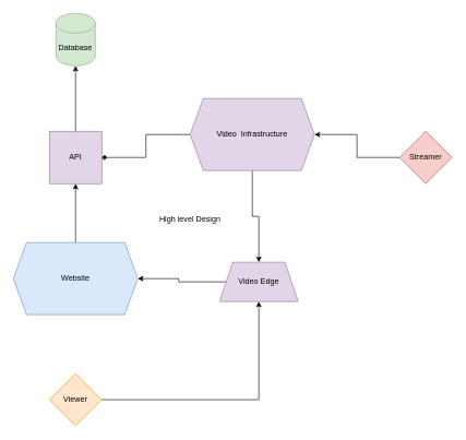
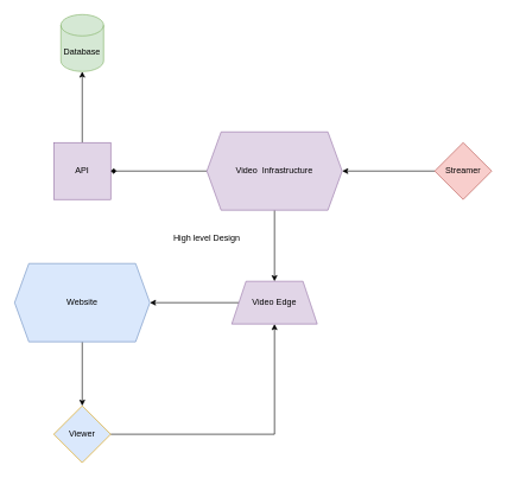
  <mxCell id="0" />
  <mxCell id="1" parent="0" />
- <mxCell id="2" style="edgeStyle=orthogonalEdgeStyle;rounded=0;orthogonalLoop=1;jettySize=auto;html=1;entryX=0.5;entryY=1;entryDx=0;entryDy=0;" edge="1" parent="1" source="3" target="5"><mxGeometry relative="1" as="geometry" /></mxCell>
+ <mxCell id="2" style="edgeStyle=orthogonalEdgeStyle;rounded=0;orthogonalLoop=1;jettySize=auto;html=1;" edge="1" parent="1" source="3" target="7"><mxGeometry relative="1" as="geometry" /></mxCell>
  <mxCell id="3" value="Website" style="shape=hexagon;perimeter=hexagonPerimeter2;whiteSpace=wrap;html=1;fixedSize=1;fillColor=#dae8fc;strokeColor=#6c8ebf;" vertex="1" parent="1"><mxGeometry x="20" y="370" width="190" height="110" as="geometry" /></mxCell>
  <mxCell id="4" style="edgeStyle=orthogonalEdgeStyle;rounded=0;orthogonalLoop=1;jettySize=auto;html=1;entryX=0.5;entryY=1;entryDx=0;entryDy=0;entryPerimeter=0;" edge="1" parent="1" source="5" target="10"><mxGeometry relative="1" as="geometry" /></mxCell>
  <mxCell id="5" value="API" style="whiteSpace=wrap;html=1;aspect=fixed;fillColor=#e1d5e7;strokeColor=#9673a6;" vertex="1" parent="1"><mxGeometry x="75" y="200" width="80" height="80" as="geometry" /></mxCell>
  <mxCell id="6" style="edgeStyle=orthogonalEdgeStyle;rounded=0;orthogonalLoop=1;jettySize=auto;html=1;" edge="1" parent="1" source="7" target="16"><mxGeometry relative="1" as="geometry" /></mxCell>
- <mxCell id="7" value="Viewer" style="rhombus;whiteSpace=wrap;html=1;fillColor=#ffe6cc;strokeColor=#d79b00;" vertex="1" parent="1"><mxGeometry x="75" y="570" width="80" height="80" as="geometry" /></mxCell>
+ <mxCell id="7" value="Viewer" style="rhombus;whiteSpace=wrap;html=1;fillColor=#dae8fc;strokeColor=#d79b00;" vertex="1" parent="1"><mxGeometry x="75" y="570" width="80" height="80" as="geometry" /></mxCell>
  <mxCell id="8" style="edgeStyle=orthogonalEdgeStyle;rounded=0;orthogonalLoop=1;jettySize=auto;html=1;entryX=1;entryY=0.5;entryDx=0;entryDy=0;" edge="1" parent="1" source="9" target="13"><mxGeometry relative="1" as="geometry" /></mxCell>
  <mxCell id="9" value="Streamer" style="rhombus;whiteSpace=wrap;html=1;fillColor=#f8cecc;strokeColor=#b85450;" vertex="1" parent="1"><mxGeometry x="610" y="200" width="80" height="80" as="geometry" /></mxCell>
  <mxCell id="10" value="Database" style="shape=cylinder3;whiteSpace=wrap;html=1;boundedLbl=1;backgroundOutline=1;size=15;fillColor=#d5e8d4;strokeColor=#82b366;" vertex="1" parent="1"><mxGeometry x="85" y="20" width="60" height="80" as="geometry" /></mxCell>
  <mxCell id="11" style="edgeStyle=orthogonalEdgeStyle;rounded=0;orthogonalLoop=1;jettySize=auto;html=1;endArrow=diamond;" edge="1" parent="1" source="13" target="5"><mxGeometry relative="1" as="geometry" /></mxCell>
  <mxCell id="12" style="edgeStyle=orthogonalEdgeStyle;rounded=0;orthogonalLoop=1;jettySize=auto;html=1;entryX=0.5;entryY=0;entryDx=0;entryDy=0;" edge="1" parent="1" source="13" target="16"><mxGeometry relative="1" as="geometry" /></mxCell>
- <mxCell id="13" value="Video&amp;nbsp; Infrastructure" style="shape=hexagon;perimeter=hexagonPerimeter2;whiteSpace=wrap;html=1;fixedSize=1;fillColor=#e1d5e7;strokeColor=#9673a6;" vertex="1" parent="1"><mxGeometry x="290" y="150" width="190" height="110" as="geometry" /></mxCell>
+ <mxCell id="13" value="Video&amp;nbsp; Infrastructure" style="shape=hexagon;perimeter=hexagonPerimeter2;whiteSpace=wrap;html=1;fixedSize=1;fillColor=#e1d5e7;strokeColor=#9673a6;" vertex="1" parent="1"><mxGeometry x="290" y="185" width="190" height="110" as="geometry" /></mxCell>
  <mxCell id="14" value="High level Design" style="text;html=1;strokeColor=none;fillColor=none;align=center;verticalAlign=middle;whiteSpace=wrap;rounded=0;" vertex="1" parent="1"><mxGeometry x="230" y="310" width="120" height="50" as="geometry" /></mxCell>
  <mxCell id="15" style="edgeStyle=orthogonalEdgeStyle;rounded=0;orthogonalLoop=1;jettySize=auto;html=1;" edge="1" parent="1" source="16" target="3"><mxGeometry relative="1" as="geometry" /></mxCell>
- <mxCell id="16" value="Video Edge" style="shape=trapezoid;perimeter=trapezoidPerimeter;whiteSpace=wrap;html=1;fixedSize=1;fillColor=#e1d5e7;strokeColor=#9673a6;" vertex="1" parent="1"><mxGeometry x="335" y="400" width="120" height="60" as="geometry" /></mxCell>
+ <mxCell id="16" value="Video Edge" style="shape=trapezoid;perimeter=trapezoidPerimeter;whiteSpace=wrap;html=1;fixedSize=1;fillColor=#e1d5e7;strokeColor=#9673a6;" vertex="1" parent="1"><mxGeometry x="325" y="395" width="120" height="60" as="geometry" /></mxCell>
